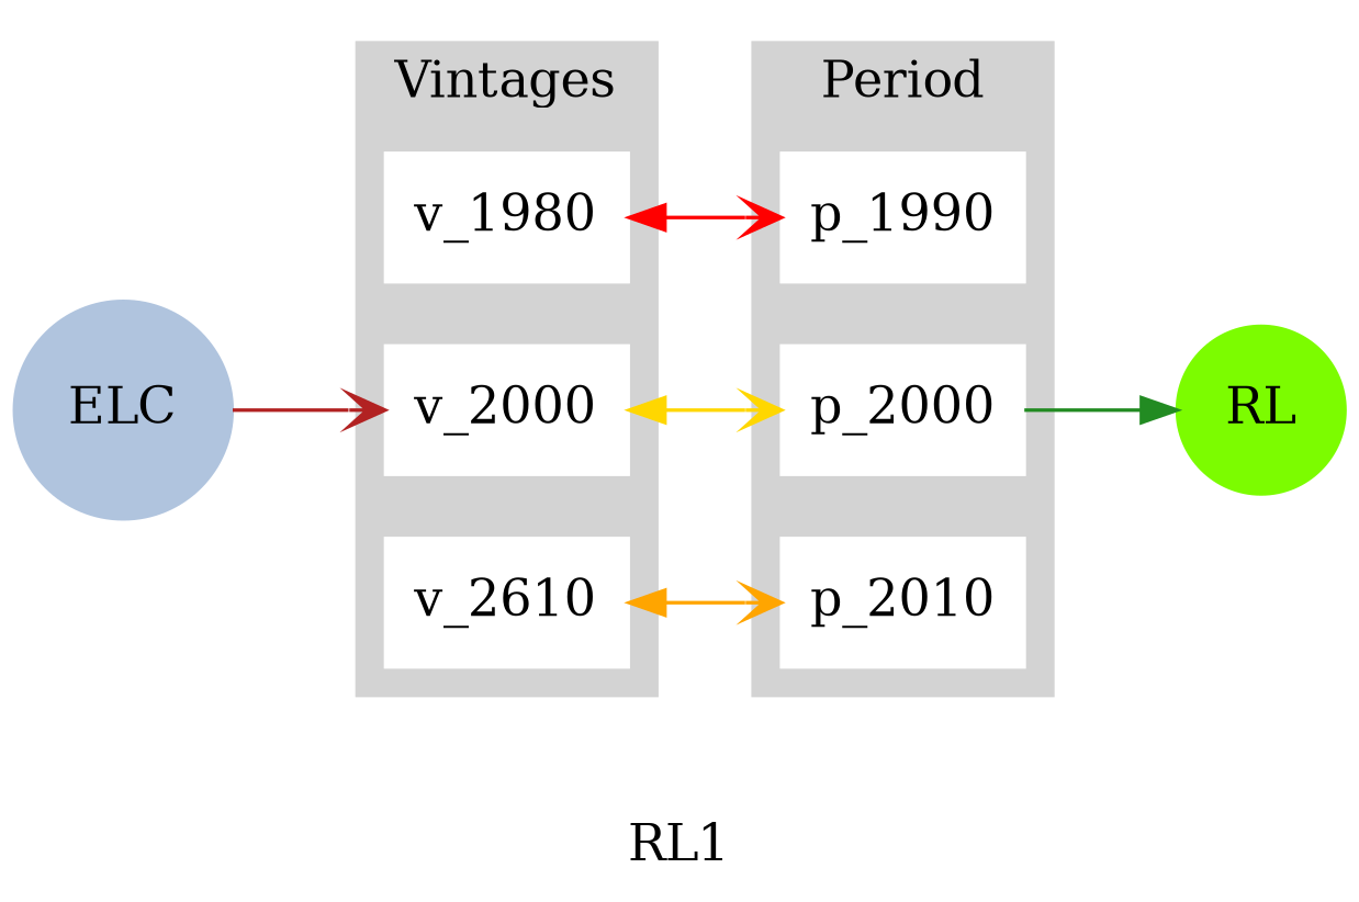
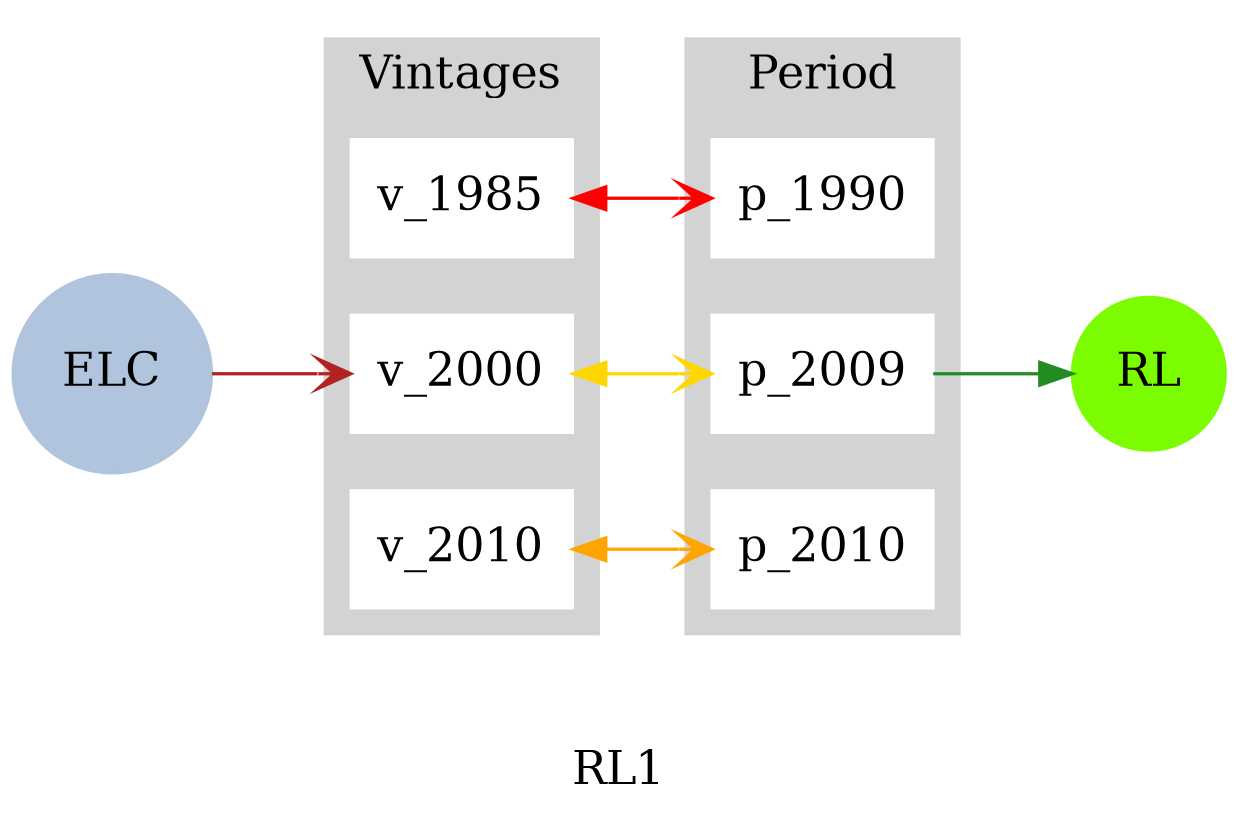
  strict digraph {
    color=black
    compound=True
    concentrate=True
    label=RL1
    rankdir=LR
    splines=False
    node [color=white shape=box style=filled]
    edge [arrowhead=vee decorate=True dir=both fontsize=8 labelfloat=false labelfontcolor=lightgreen weight=0.5]
-   v_1980
+   v_1980 [label=v_1985]
    v_2000
-   v_2010 [label=v_2610]
+   v_2010
    p_1990
-   p_2000
+   p_2000 [label=p_2009]
    p_2010
    RL [color=lawngreen shape=circle]
    ELC [color=lightsteelblue shape=circle]
    subgraph cluster_1 {
      color=lightgrey
      label=Vintages
      style=filled
      v_1980
      v_2000
      v_2010
    }
    subgraph cluster_2 {
      color=lightgrey
      label=Period
      style=filled
      p_1990
      p_2000
      p_2010
    }
    subgraph sub_3 {
      RL
      ELC
    }
    subgraph sub_4 {
      v_2000
      p_2000
      RL
      ELC
    }
    subgraph sub_5 {
      v_1980
      v_2000
      v_2010
      p_1990
      p_2000
      p_2010
    }
    v_1980 -> p_1990 [color=red label="   "]
    v_2000 -> p_2000 [color=gold label="   "]
    v_2010 -> p_2010 [color=orange label="   "]
    p_2000 -> RL [arrowhead=normal color=forestgreen dir=forward label="   "]
    ELC -> v_2000 [color=firebrick dir=forward label="   "]
  }
